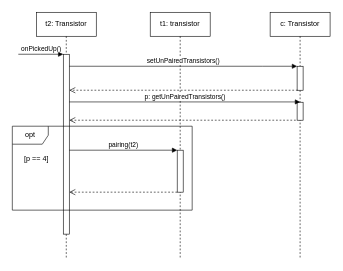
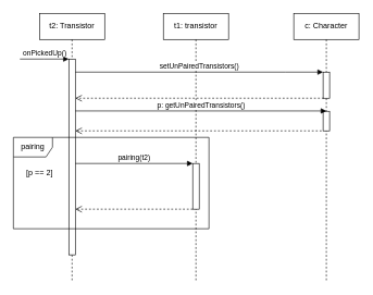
  <mxCell id="0" />
  <mxCell id="1" parent="0" />
  <mxCell id="2" value="t2: Transistor" style="shape=umlLifeline;perimeter=lifelinePerimeter;whiteSpace=wrap;html=1;container=0;dropTarget=0;collapsible=0;recursiveResize=0;outlineConnect=0;portConstraint=eastwest;newEdgeStyle={&quot;edgeStyle&quot;:&quot;elbowEdgeStyle&quot;,&quot;elbow&quot;:&quot;vertical&quot;,&quot;curved&quot;:0,&quot;rounded&quot;:0};" parent="1" vertex="1"><mxGeometry x="60" y="20" width="100" height="410" as="geometry" /></mxCell>
  <mxCell id="3" value="" style="html=1;points=[];perimeter=orthogonalPerimeter;outlineConnect=0;targetShapes=umlLifeline;portConstraint=eastwest;newEdgeStyle={&quot;edgeStyle&quot;:&quot;elbowEdgeStyle&quot;,&quot;elbow&quot;:&quot;vertical&quot;,&quot;curved&quot;:0,&quot;rounded&quot;:0};" parent="2" vertex="1"><mxGeometry x="45" y="70" width="10" height="300" as="geometry" /></mxCell>
  <mxCell id="4" value="onPickedUp()" style="html=1;verticalAlign=bottom;startArrow=none;endArrow=block;startSize=8;edgeStyle=elbowEdgeStyle;elbow=vertical;curved=0;rounded=0;startFill=0;" parent="2" target="3" edge="1"><mxGeometry relative="1" as="geometry"><mxPoint x="-30" y="70" as="sourcePoint" /></mxGeometry></mxCell>
  <mxCell id="5" value="t1: transistor" style="shape=umlLifeline;perimeter=lifelinePerimeter;whiteSpace=wrap;html=1;container=1;dropTarget=0;collapsible=0;recursiveResize=0;outlineConnect=0;portConstraint=eastwest;newEdgeStyle={&quot;curved&quot;:0,&quot;rounded&quot;:0};" vertex="1" parent="1"><mxGeometry x="250" y="20" width="100" height="410" as="geometry" /></mxCell>
  <mxCell id="6" value="" style="html=1;points=[[0,0,0,0,5],[0,1,0,0,-5],[1,0,0,0,5],[1,1,0,0,-5]];perimeter=orthogonalPerimeter;outlineConnect=0;targetShapes=umlLifeline;portConstraint=eastwest;newEdgeStyle={&quot;curved&quot;:0,&quot;rounded&quot;:0};" vertex="1" parent="5"><mxGeometry x="45" y="230" width="10" height="70" as="geometry" /></mxCell>
- <mxCell id="7" value="c: Transistor" style="shape=umlLifeline;perimeter=lifelinePerimeter;whiteSpace=wrap;html=1;container=1;dropTarget=0;collapsible=0;recursiveResize=0;outlineConnect=0;portConstraint=eastwest;newEdgeStyle={&quot;curved&quot;:0,&quot;rounded&quot;:0};" vertex="1" parent="1"><mxGeometry x="450" y="20" width="100" height="410" as="geometry" /></mxCell>
+ <mxCell id="7" value="c: Character" style="shape=umlLifeline;perimeter=lifelinePerimeter;whiteSpace=wrap;html=1;container=1;dropTarget=0;collapsible=0;recursiveResize=0;outlineConnect=0;portConstraint=eastwest;newEdgeStyle={&quot;curved&quot;:0,&quot;rounded&quot;:0};" vertex="1" parent="1"><mxGeometry x="450" y="20" width="100" height="410" as="geometry" /></mxCell>
  <mxCell id="8" value="" style="html=1;points=[[0,0,0,0,5],[0,1,0,0,-5],[1,0,0,0,5],[1,1,0,0,-5]];perimeter=orthogonalPerimeter;outlineConnect=0;targetShapes=umlLifeline;portConstraint=eastwest;newEdgeStyle={&quot;curved&quot;:0,&quot;rounded&quot;:0};" vertex="1" parent="7"><mxGeometry x="45" y="90" width="10" height="40" as="geometry" /></mxCell>
  <mxCell id="9" value="" style="html=1;points=[[0,0,0,0,5],[0,1,0,0,-5],[1,0,0,0,5],[1,1,0,0,-5]];perimeter=orthogonalPerimeter;outlineConnect=0;targetShapes=umlLifeline;portConstraint=eastwest;newEdgeStyle={&quot;curved&quot;:0,&quot;rounded&quot;:0};" vertex="1" parent="7"><mxGeometry x="45" y="150" width="10" height="30" as="geometry" /></mxCell>
  <mxCell id="10" value="setUnPairedTransistors()" style="html=1;verticalAlign=bottom;endArrow=block;curved=0;rounded=0;" edge="1" parent="1" source="3" target="8"><mxGeometry width="80" relative="1" as="geometry"><mxPoint x="107.25" y="110" as="sourcePoint" /><mxPoint x="500" y="110" as="targetPoint" /><Array as="points"><mxPoint x="437.75" y="110" /></Array></mxGeometry></mxCell>
  <mxCell id="11" value="" style="html=1;verticalAlign=bottom;endArrow=open;dashed=1;endSize=8;curved=0;rounded=0;exitX=0.5;exitY=0.825;exitDx=0;exitDy=0;exitPerimeter=0;" edge="1" parent="1" target="3"><mxGeometry relative="1" as="geometry"><mxPoint x="496" y="150" as="sourcePoint" /><mxPoint x="120" y="150" as="targetPoint" /></mxGeometry></mxCell>
  <mxCell id="12" value="p: getUnPairedTransistors()" style="html=1;verticalAlign=bottom;endArrow=block;curved=0;rounded=0;" edge="1" parent="1" source="3"><mxGeometry width="80" relative="1" as="geometry"><mxPoint x="120" y="170" as="sourcePoint" /><mxPoint x="500" y="169.5" as="targetPoint" /></mxGeometry></mxCell>
  <mxCell id="13" value="" style="html=1;verticalAlign=bottom;endArrow=open;dashed=1;endSize=8;curved=0;rounded=0;exitX=0;exitY=1;exitDx=0;exitDy=-5;exitPerimeter=0;" edge="1" parent="1" target="3"><mxGeometry relative="1" as="geometry"><mxPoint x="492.75" y="200" as="sourcePoint" /><mxPoint x="120" y="200" as="targetPoint" /></mxGeometry></mxCell>
  <mxCell id="14" value="pairing(t2)" style="html=1;verticalAlign=bottom;endArrow=block;curved=0;rounded=0;" edge="1" parent="1" source="3" target="6"><mxGeometry width="80" relative="1" as="geometry"><mxPoint x="390" y="240" as="sourcePoint" /><mxPoint x="470" y="240" as="targetPoint" /></mxGeometry></mxCell>
- <mxCell id="15" value="opt" style="shape=umlFrame;whiteSpace=wrap;html=1;pointerEvents=0;" vertex="1" parent="1"><mxGeometry x="20" y="210" width="300" height="140" as="geometry" /></mxCell>
- <mxCell id="16" value="[p == 4]" style="text;html=1;align=center;verticalAlign=middle;resizable=0;points=[];autosize=1;strokeColor=none;fillColor=none;" vertex="1" parent="1"><mxGeometry x="30" y="250" width="60" height="30" as="geometry" /></mxCell>
+ <mxCell id="15" value="pairing" style="shape=umlFrame;whiteSpace=wrap;html=1;pointerEvents=0;" vertex="1" parent="1"><mxGeometry x="20" y="210" width="300" height="140" as="geometry" /></mxCell>
+ <mxCell id="16" value="[p == 2]" style="text;html=1;align=center;verticalAlign=middle;resizable=0;points=[];autosize=1;strokeColor=none;fillColor=none;" vertex="1" parent="1"><mxGeometry x="30" y="250" width="60" height="30" as="geometry" /></mxCell>
  <mxCell id="17" value="" style="html=1;verticalAlign=bottom;endArrow=open;dashed=1;endSize=8;curved=0;rounded=0;" edge="1" parent="1"><mxGeometry relative="1" as="geometry"><mxPoint x="295" y="320" as="sourcePoint" /><mxPoint x="115" y="320" as="targetPoint" /></mxGeometry></mxCell>
